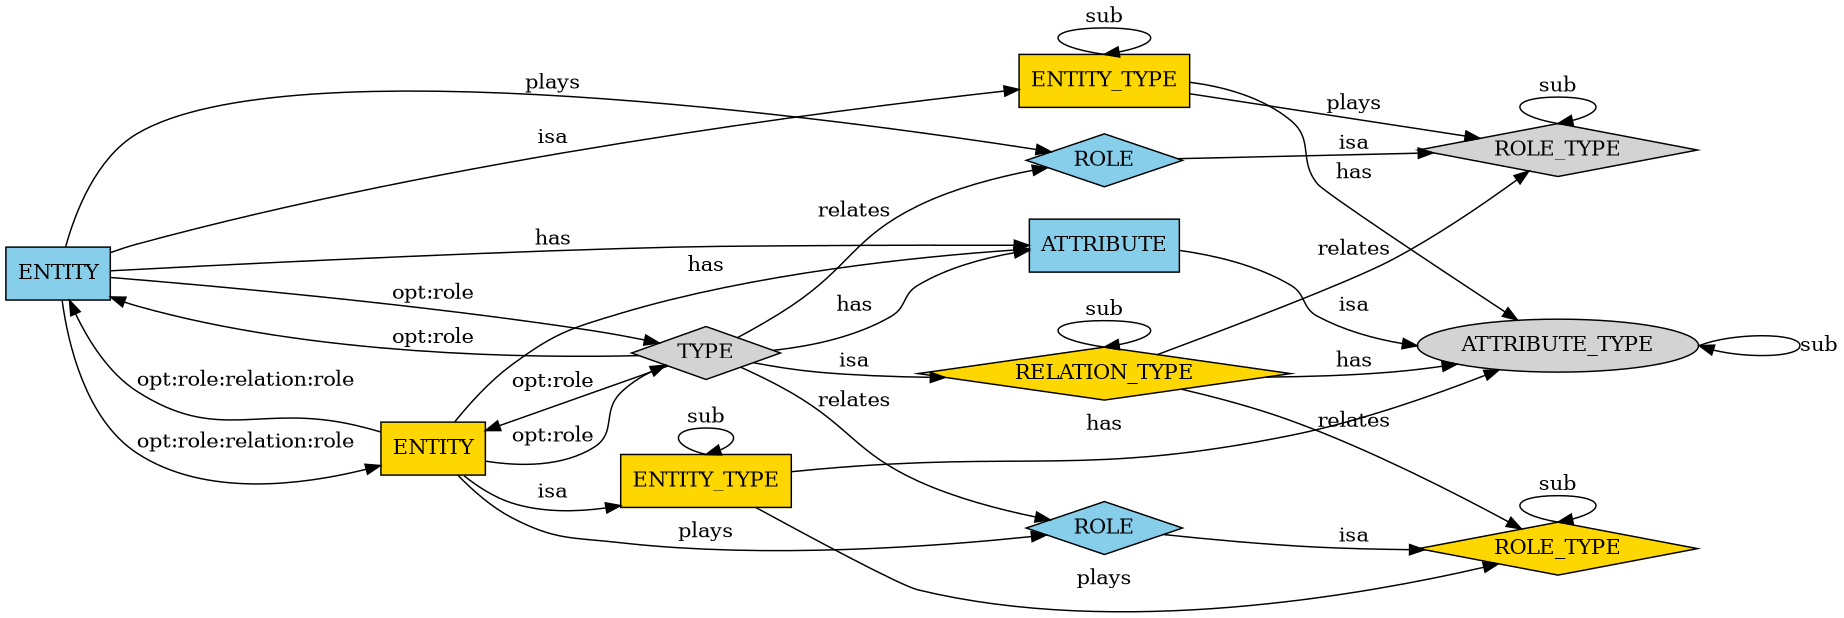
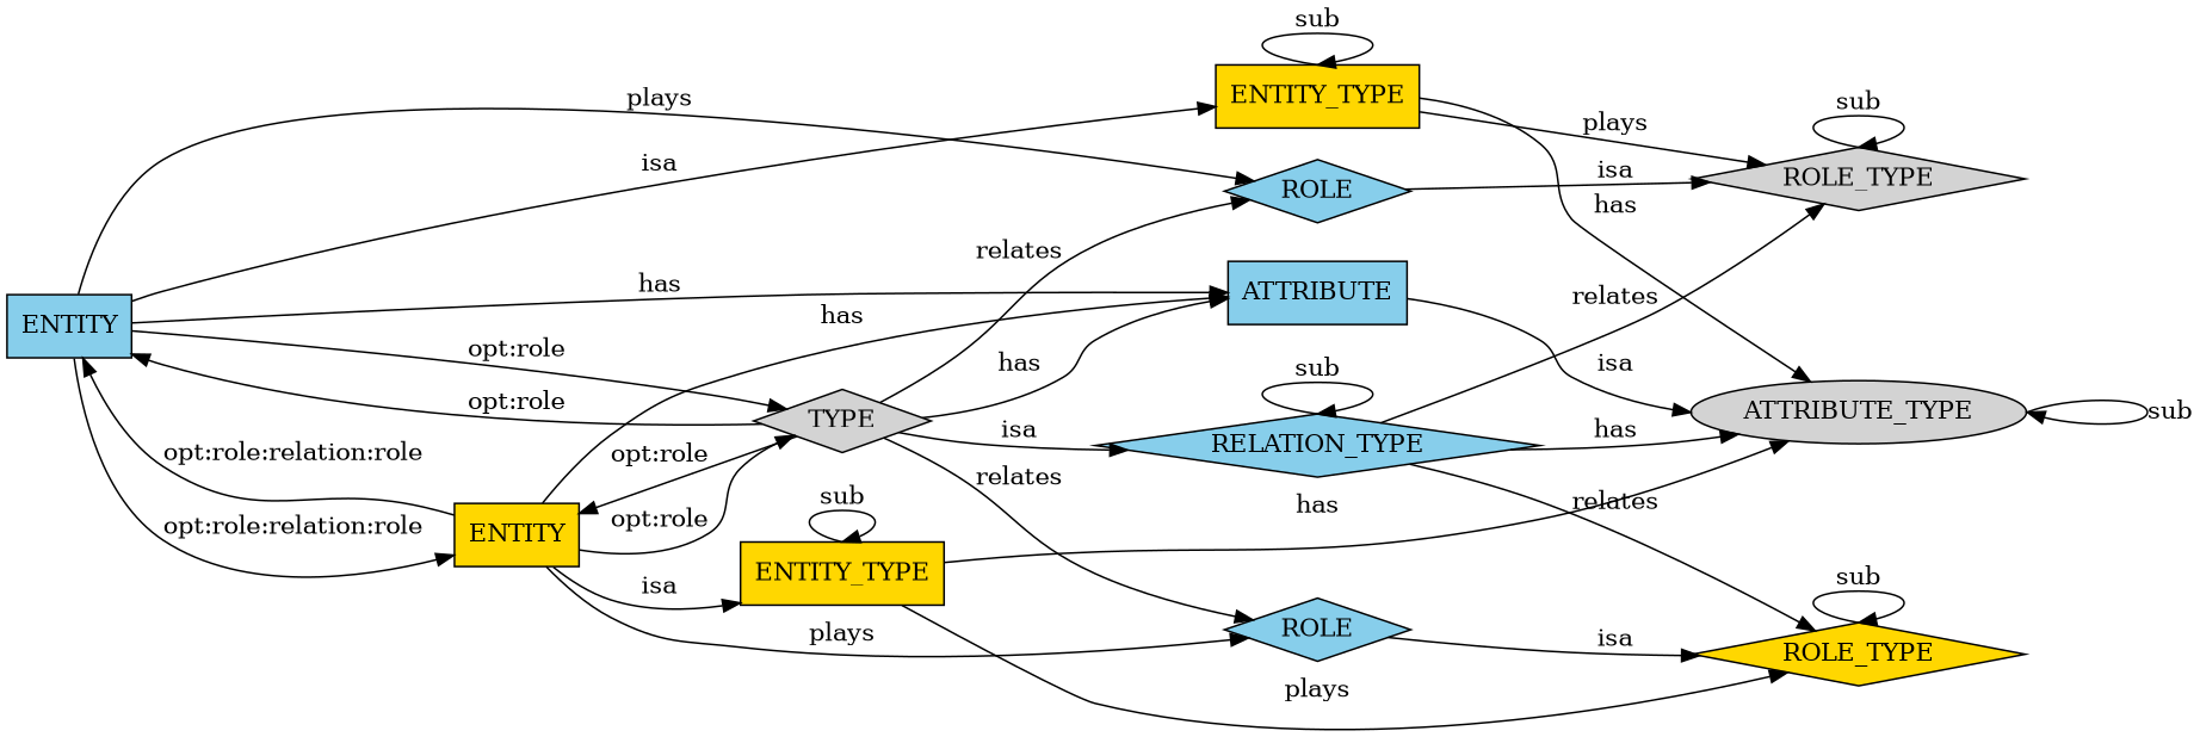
  digraph {
    mindist=10.0
    rankdir=LR
    splines=true
    node [fillcolor=gold shape=diamond style=filled]
    n1 [label=ENTITY_TYPE shape=rectangle]
    n2 [label=ROLE_TYPE]
    n3 [fillcolor=lightgrey label=ATTRIBUTE_TYPE shape=ellipse]
    n4 [label=ENTITY_TYPE shape=rectangle]
    n5 [fillcolor=lightgrey label=ROLE_TYPE]
-   n6 [label=RELATION_TYPE]
+   n6 [fillcolor=skyblue label=RELATION_TYPE]
    n7 [label=ENTITY shape=rectangle]
    n8 [fillcolor=skyblue label=ENTITY shape=rectangle]
    n9 [fillcolor=lightgrey label=TYPE]
    n10 [fillcolor=skyblue label=ROLE]
    n11 [fillcolor=skyblue label=ATTRIBUTE shape=box]
    n12 [fillcolor=skyblue label=ROLE]
    n1 -> n1 [headport=n label=sub tailport=n]
    n1 -> n2 [label=plays]
    n1 -> n3 [label=has]
    n2 -> n2 [headport=n label=sub tailport=n]
    n3 -> n3 [headport=e label=sub tailport=e]
    n4 -> n3 [label=has]
    n4 -> n4 [headport=n label=sub tailport=n]
    n4 -> n5 [label=plays]
    n5 -> n5 [headport=n label=sub tailport=n]
    n6 -> n2 [label=relates]
    n6 -> n3 [label=has]
    n6 -> n5 [label=relates]
    n6 -> n6 [headport=n label=sub tailport=n]
    n7 -> n1 [label=isa]
    n7 -> n8 [label="opt:role:relation:role"]
    n7 -> n9 [label="opt:role"]
    n7 -> n10 [label=plays]
    n7 -> n11 [label=has]
    n8 -> n4 [label=isa]
    n8 -> n7 [label="opt:role:relation:role"]
    n8 -> n9 [label="opt:role"]
    n8 -> n11 [label=has]
    n8 -> n12 [label=plays]
    n9 -> n6 [label=isa]
    n9 -> n7 [label="opt:role"]
    n9 -> n8 [label="opt:role"]
    n9 -> n10 [label=relates]
    n9 -> n11 [label=has]
    n9 -> n12 [label=relates]
    n10 -> n2 [label=isa]
    n11 -> n3 [label=isa]
    n12 -> n5 [label=isa]
  }
